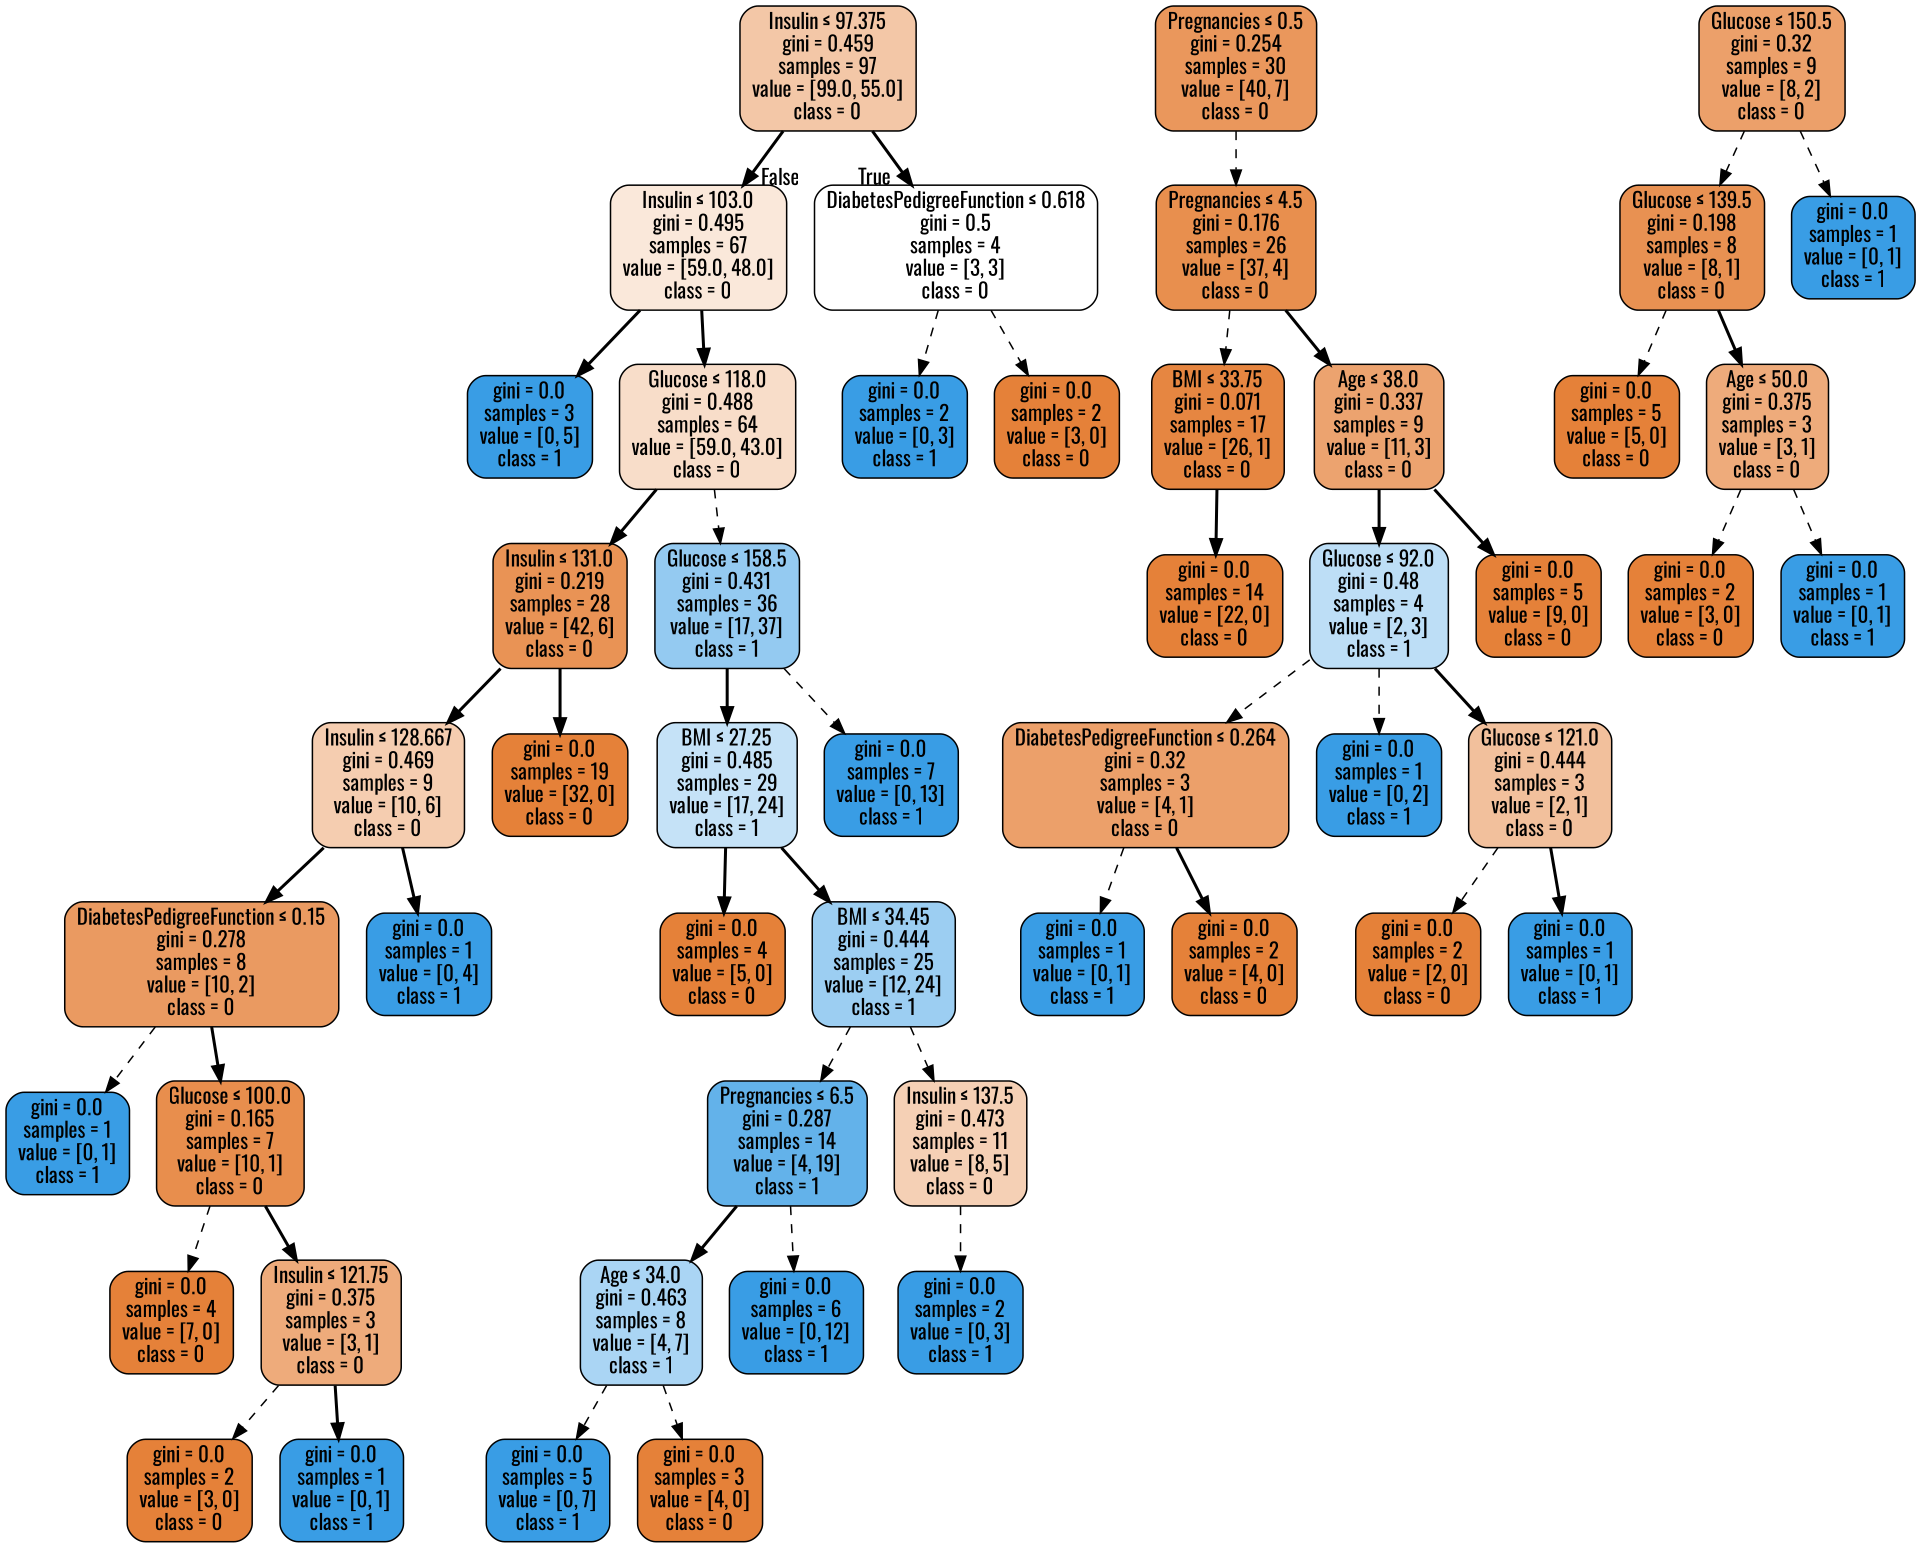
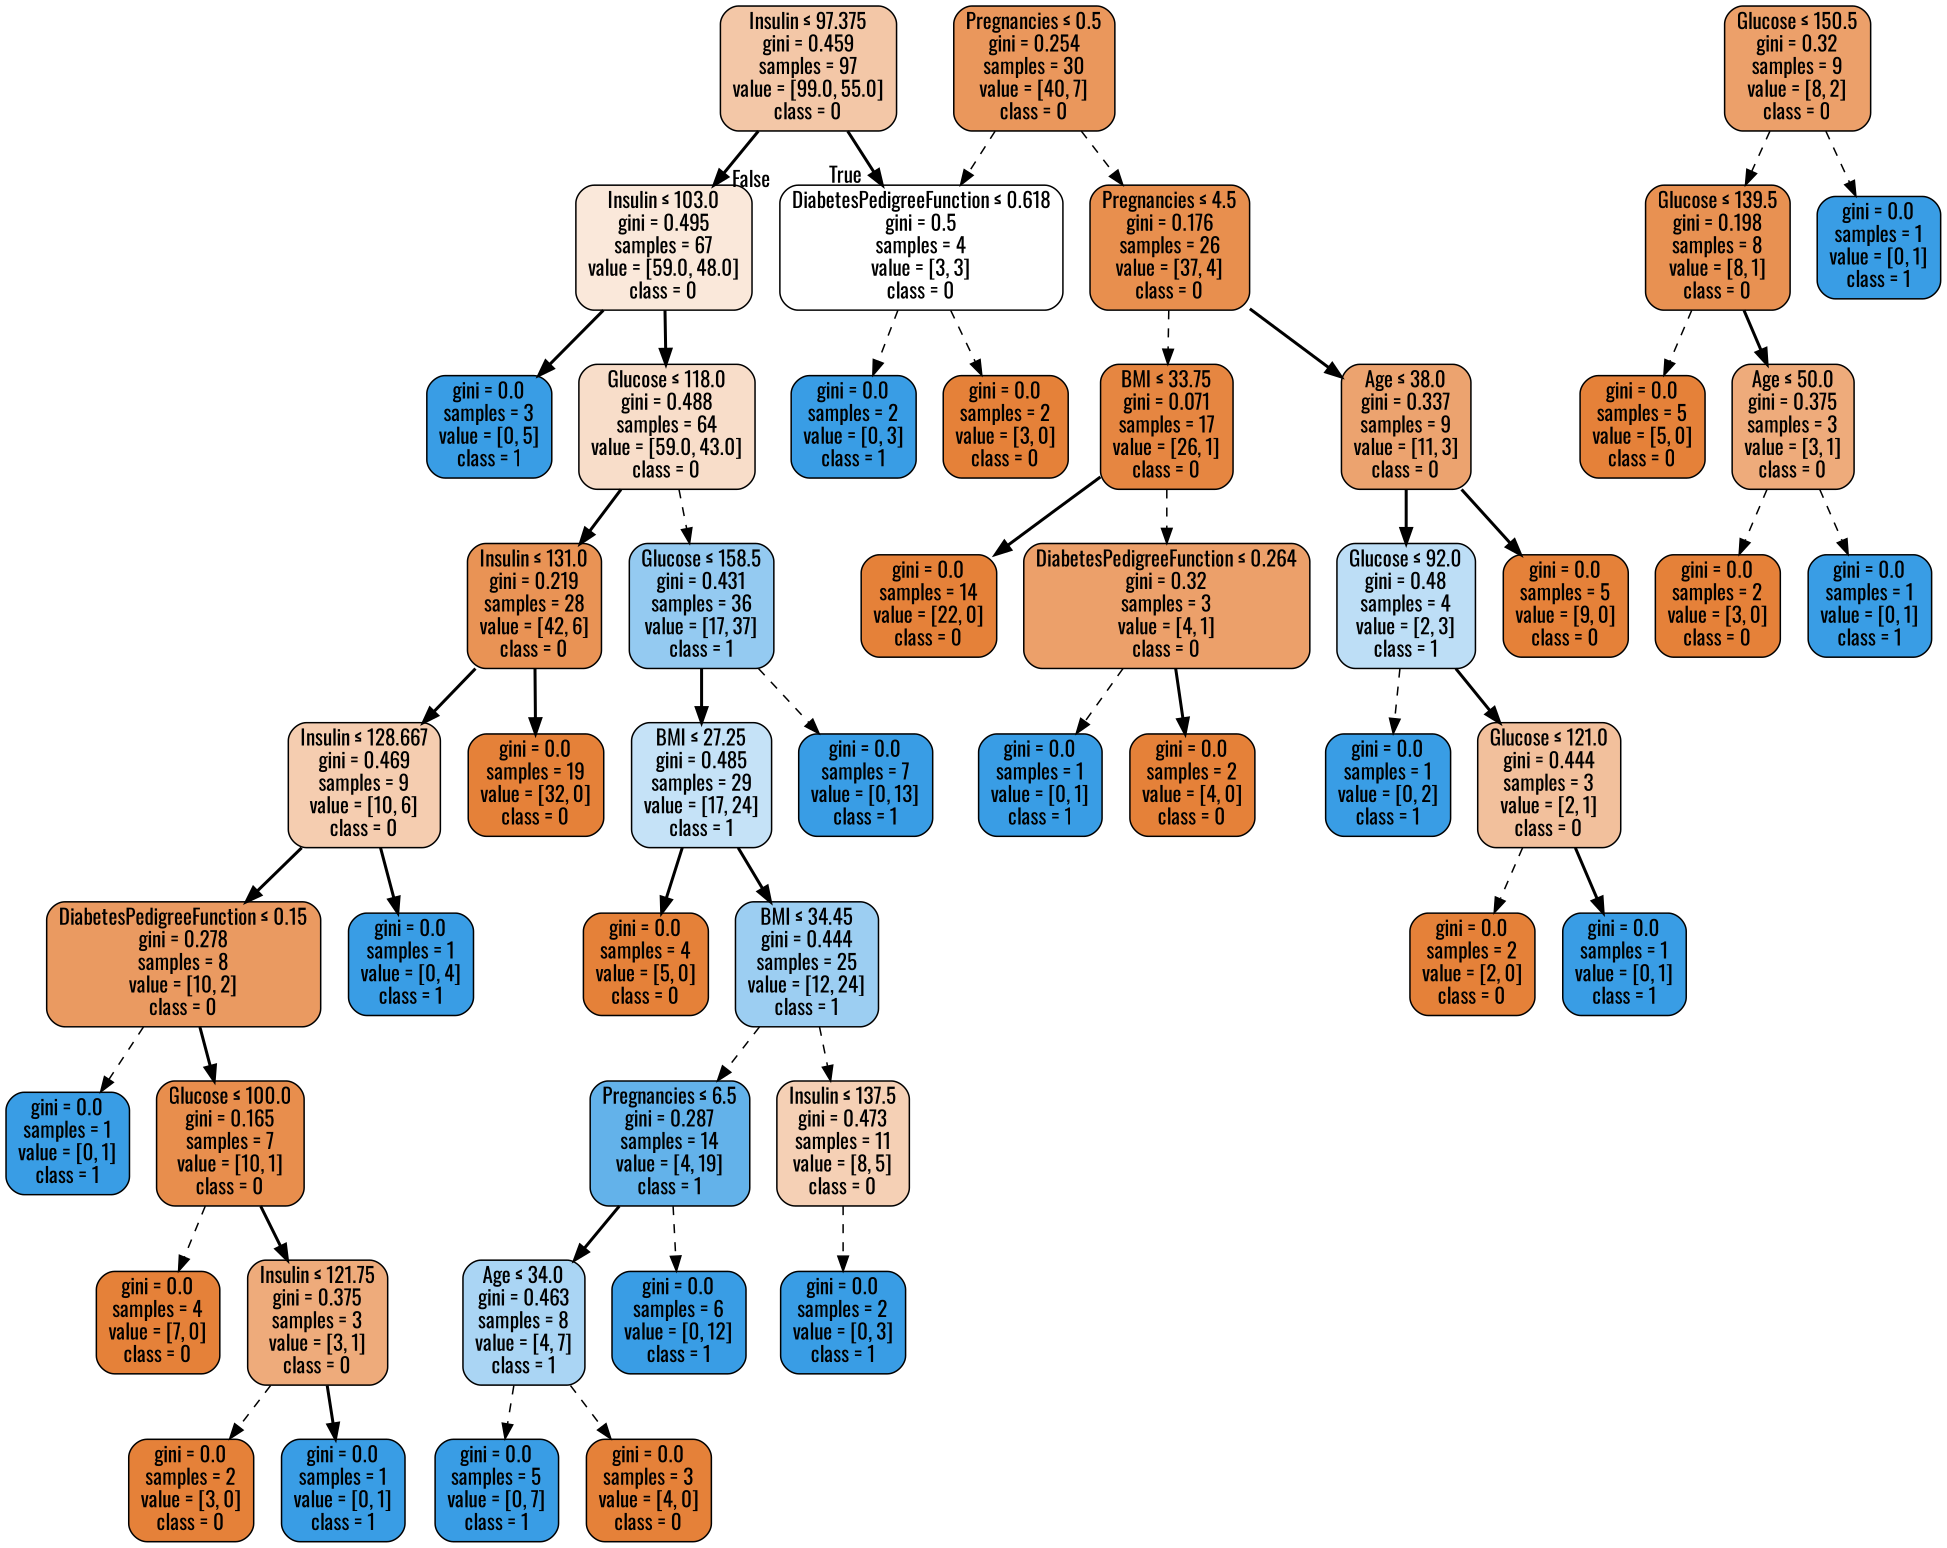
  digraph {
    fontname=Oswald
    node [color=black fillcolor="#399de5" fontname=Oswald shape=box style="filled, rounded"]
    edge [fontname=Oswald style=dashed]
    n1 [fillcolor="#f3c7a7" label=<Insulin &le; 97.375<br/>gini = 0.459<br/>samples = 97<br/>value = [99.0, 55.0]<br/>class = 0>]
    n2 [fillcolor="#fae8da" label=<Insulin &le; 103.0<br/>gini = 0.495<br/>samples = 67<br/>value = [59.0, 48.0]<br/>class = 0>]
    n3 [fillcolor="#ffffff" label=<DiabetesPedigreeFunction &le; 0.618<br/>gini = 0.5<br/>samples = 4<br/>value = [3, 3]<br/>class = 0>]
    n4 [fillcolor="#ea975c" label=<Pregnancies &le; 0.5<br/>gini = 0.254<br/>samples = 30<br/>value = [40, 7]<br/>class = 0>]
    n5 [fillcolor="#e88f4e" label=<Pregnancies &le; 4.5<br/>gini = 0.176<br/>samples = 26<br/>value = [37, 4]<br/>class = 0>]
    n6 [label=<gini = 0.0<br/>samples = 3<br/>value = [0, 5]<br/>class = 1>]
    n7 [fillcolor="#f8ddc9" label=<Glucose &le; 118.0<br/>gini = 0.488<br/>samples = 64<br/>value = [59.0, 43.0]<br/>class = 0>]
    n8 [label=<gini = 0.0<br/>samples = 2<br/>value = [0, 3]<br/>class = 1>]
    n9 [fillcolor="#e58139" label=<gini = 0.0<br/>samples = 2<br/>value = [3, 0]<br/>class = 0>]
    n10 [fillcolor="#e68641" label=<BMI &le; 33.75<br/>gini = 0.071<br/>samples = 17<br/>value = [26, 1]<br/>class = 0>]
    n11 [fillcolor="#eca36f" label=<Age &le; 38.0<br/>gini = 0.337<br/>samples = 9<br/>value = [11, 3]<br/>class = 0>]
    n12 [fillcolor="#e58139" label=<gini = 0.0<br/>samples = 14<br/>value = [22, 0]<br/>class = 0>]
    n13 [fillcolor="#eca06a" label=<DiabetesPedigreeFunction &le; 0.264<br/>gini = 0.32<br/>samples = 3<br/>value = [4, 1]<br/>class = 0>]
    n14 [fillcolor="#bddef6" label=<Glucose &le; 92.0<br/>gini = 0.48<br/>samples = 4<br/>value = [2, 3]<br/>class = 1>]
    n15 [fillcolor="#e58139" label=<gini = 0.0<br/>samples = 5<br/>value = [9, 0]<br/>class = 0>]
    n16 [label=<gini = 0.0<br/>samples = 1<br/>value = [0, 1]<br/>class = 1>]
    n17 [fillcolor="#e58139" label=<gini = 0.0<br/>samples = 2<br/>value = [4, 0]<br/>class = 0>]
    n18 [label=<gini = 0.0<br/>samples = 1<br/>value = [0, 2]<br/>class = 1>]
    n19 [fillcolor="#f2c09c" label=<Glucose &le; 121.0<br/>gini = 0.444<br/>samples = 3<br/>value = [2, 1]<br/>class = 0>]
    n20 [fillcolor="#e58139" label=<gini = 0.0<br/>samples = 2<br/>value = [2, 0]<br/>class = 0>]
    n21 [label=<gini = 0.0<br/>samples = 1<br/>value = [0, 1]<br/>class = 1>]
    n22 [fillcolor="#e99355" label=<Insulin &le; 131.0<br/>gini = 0.219<br/>samples = 28<br/>value = [42, 6]<br/>class = 0>]
    n23 [fillcolor="#94caf1" label=<Glucose &le; 158.5<br/>gini = 0.431<br/>samples = 36<br/>value = [17, 37]<br/>class = 1>]
    n24 [fillcolor="#f5cdb0" label=<Insulin &le; 128.667<br/>gini = 0.469<br/>samples = 9<br/>value = [10, 6]<br/>class = 0>]
    n25 [fillcolor="#e58139" label=<gini = 0.0<br/>samples = 19<br/>value = [32, 0]<br/>class = 0>]
    n26 [fillcolor="#c5e2f7" label=<BMI &le; 27.25<br/>gini = 0.485<br/>samples = 29<br/>value = [17, 24]<br/>class = 1>]
    n27 [label=<gini = 0.0<br/>samples = 7<br/>value = [0, 13]<br/>class = 1>]
    n28 [fillcolor="#ea9a61" label=<DiabetesPedigreeFunction &le; 0.15<br/>gini = 0.278<br/>samples = 8<br/>value = [10, 2]<br/>class = 0>]
    n29 [label=<gini = 0.0<br/>samples = 1<br/>value = [0, 4]<br/>class = 1>]
    n30 [label=<gini = 0.0<br/>samples = 1<br/>value = [0, 1]<br/>class = 1>]
    n31 [fillcolor="#e88e4d" label=<Glucose &le; 100.0<br/>gini = 0.165<br/>samples = 7<br/>value = [10, 1]<br/>class = 0>]
    n32 [fillcolor="#e58139" label=<gini = 0.0<br/>samples = 4<br/>value = [7, 0]<br/>class = 0>]
    n33 [fillcolor="#eeab7b" label=<Insulin &le; 121.75<br/>gini = 0.375<br/>samples = 3<br/>value = [3, 1]<br/>class = 0>]
    n34 [fillcolor="#e58139" label=<gini = 0.0<br/>samples = 2<br/>value = [3, 0]<br/>class = 0>]
    n35 [label=<gini = 0.0<br/>samples = 1<br/>value = [0, 1]<br/>class = 1>]
    n36 [fillcolor="#e58139" label=<gini = 0.0<br/>samples = 4<br/>value = [5, 0]<br/>class = 0>]
    n37 [fillcolor="#9ccef2" label=<BMI &le; 34.45<br/>gini = 0.444<br/>samples = 25<br/>value = [12, 24]<br/>class = 1>]
    n38 [fillcolor="#63b2ea" label=<Pregnancies &le; 6.5<br/>gini = 0.287<br/>samples = 14<br/>value = [4, 19]<br/>class = 1>]
    n39 [fillcolor="#f5d0b5" label=<Insulin &le; 137.5<br/>gini = 0.473<br/>samples = 11<br/>value = [8, 5]<br/>class = 0>]
    n40 [fillcolor="#aad5f4" label=<Age &le; 34.0<br/>gini = 0.463<br/>samples = 8<br/>value = [4, 7]<br/>class = 1>]
    n41 [label=<gini = 0.0<br/>samples = 6<br/>value = [0, 12]<br/>class = 1>]
    n42 [label=<gini = 0.0<br/>samples = 2<br/>value = [0, 3]<br/>class = 1>]
    n43 [label=<gini = 0.0<br/>samples = 5<br/>value = [0, 7]<br/>class = 1>]
    n44 [fillcolor="#e58139" label=<gini = 0.0<br/>samples = 3<br/>value = [4, 0]<br/>class = 0>]
    n45 [fillcolor="#eca06a" label=<Glucose &le; 150.5<br/>gini = 0.32<br/>samples = 9<br/>value = [8, 2]<br/>class = 0>]
    n46 [fillcolor="#e89152" label=<Glucose &le; 139.5<br/>gini = 0.198<br/>samples = 8<br/>value = [8, 1]<br/>class = 0>]
    n47 [label=<gini = 0.0<br/>samples = 1<br/>value = [0, 1]<br/>class = 1>]
    n48 [fillcolor="#e58139" label=<gini = 0.0<br/>samples = 5<br/>value = [5, 0]<br/>class = 0>]
    n49 [fillcolor="#eeab7b" label=<Age &le; 50.0<br/>gini = 0.375<br/>samples = 3<br/>value = [3, 1]<br/>class = 0>]
    n50 [fillcolor="#e58139" label=<gini = 0.0<br/>samples = 2<br/>value = [3, 0]<br/>class = 0>]
    n51 [label=<gini = 0.0<br/>samples = 1<br/>value = [0, 1]<br/>class = 1>]
    n1 -> n2 [headlabel=False labelangle=-45 labeldistance=2.5 style=bold]
    n1 -> n3 [headlabel=True labelangle=45 labeldistance=2.5 style=bold]
    n2 -> n6 [style=bold]
    n2 -> n7 [style=bold]
    n3 -> n8
    n3 -> n9
+   n4 -> n3
    n4 -> n5
    n5 -> n10
    n5 -> n11 [style=bold]
    n7 -> n22 [style=bold]
    n7 -> n23
    n10 -> n12 [style=bold]
-   n14 -> n13
+   n10 -> n13
    n11 -> n14 [style=bold]
    n11 -> n15 [style=bold]
    n13 -> n16
    n13 -> n17 [style=bold]
    n14 -> n18
    n14 -> n19 [style=bold]
    n19 -> n20
    n19 -> n21 [style=bold]
    n22 -> n24 [style=bold]
    n22 -> n25 [style=bold]
    n23 -> n26 [style=bold]
    n23 -> n27
    n24 -> n28 [style=bold]
    n24 -> n29 [style=bold]
    n26 -> n36 [style=bold]
    n26 -> n37 [style=bold]
    n28 -> n30
    n28 -> n31 [style=bold]
    n31 -> n32
    n31 -> n33 [style=bold]
    n33 -> n34
    n33 -> n35 [style=bold]
    n37 -> n38
    n37 -> n39
    n38 -> n40 [style=bold]
    n38 -> n41
    n39 -> n42
    n40 -> n43
    n40 -> n44
    n45 -> n46
    n45 -> n47
    n46 -> n48
    n46 -> n49 [style=bold]
    n49 -> n50
    n49 -> n51
  }
